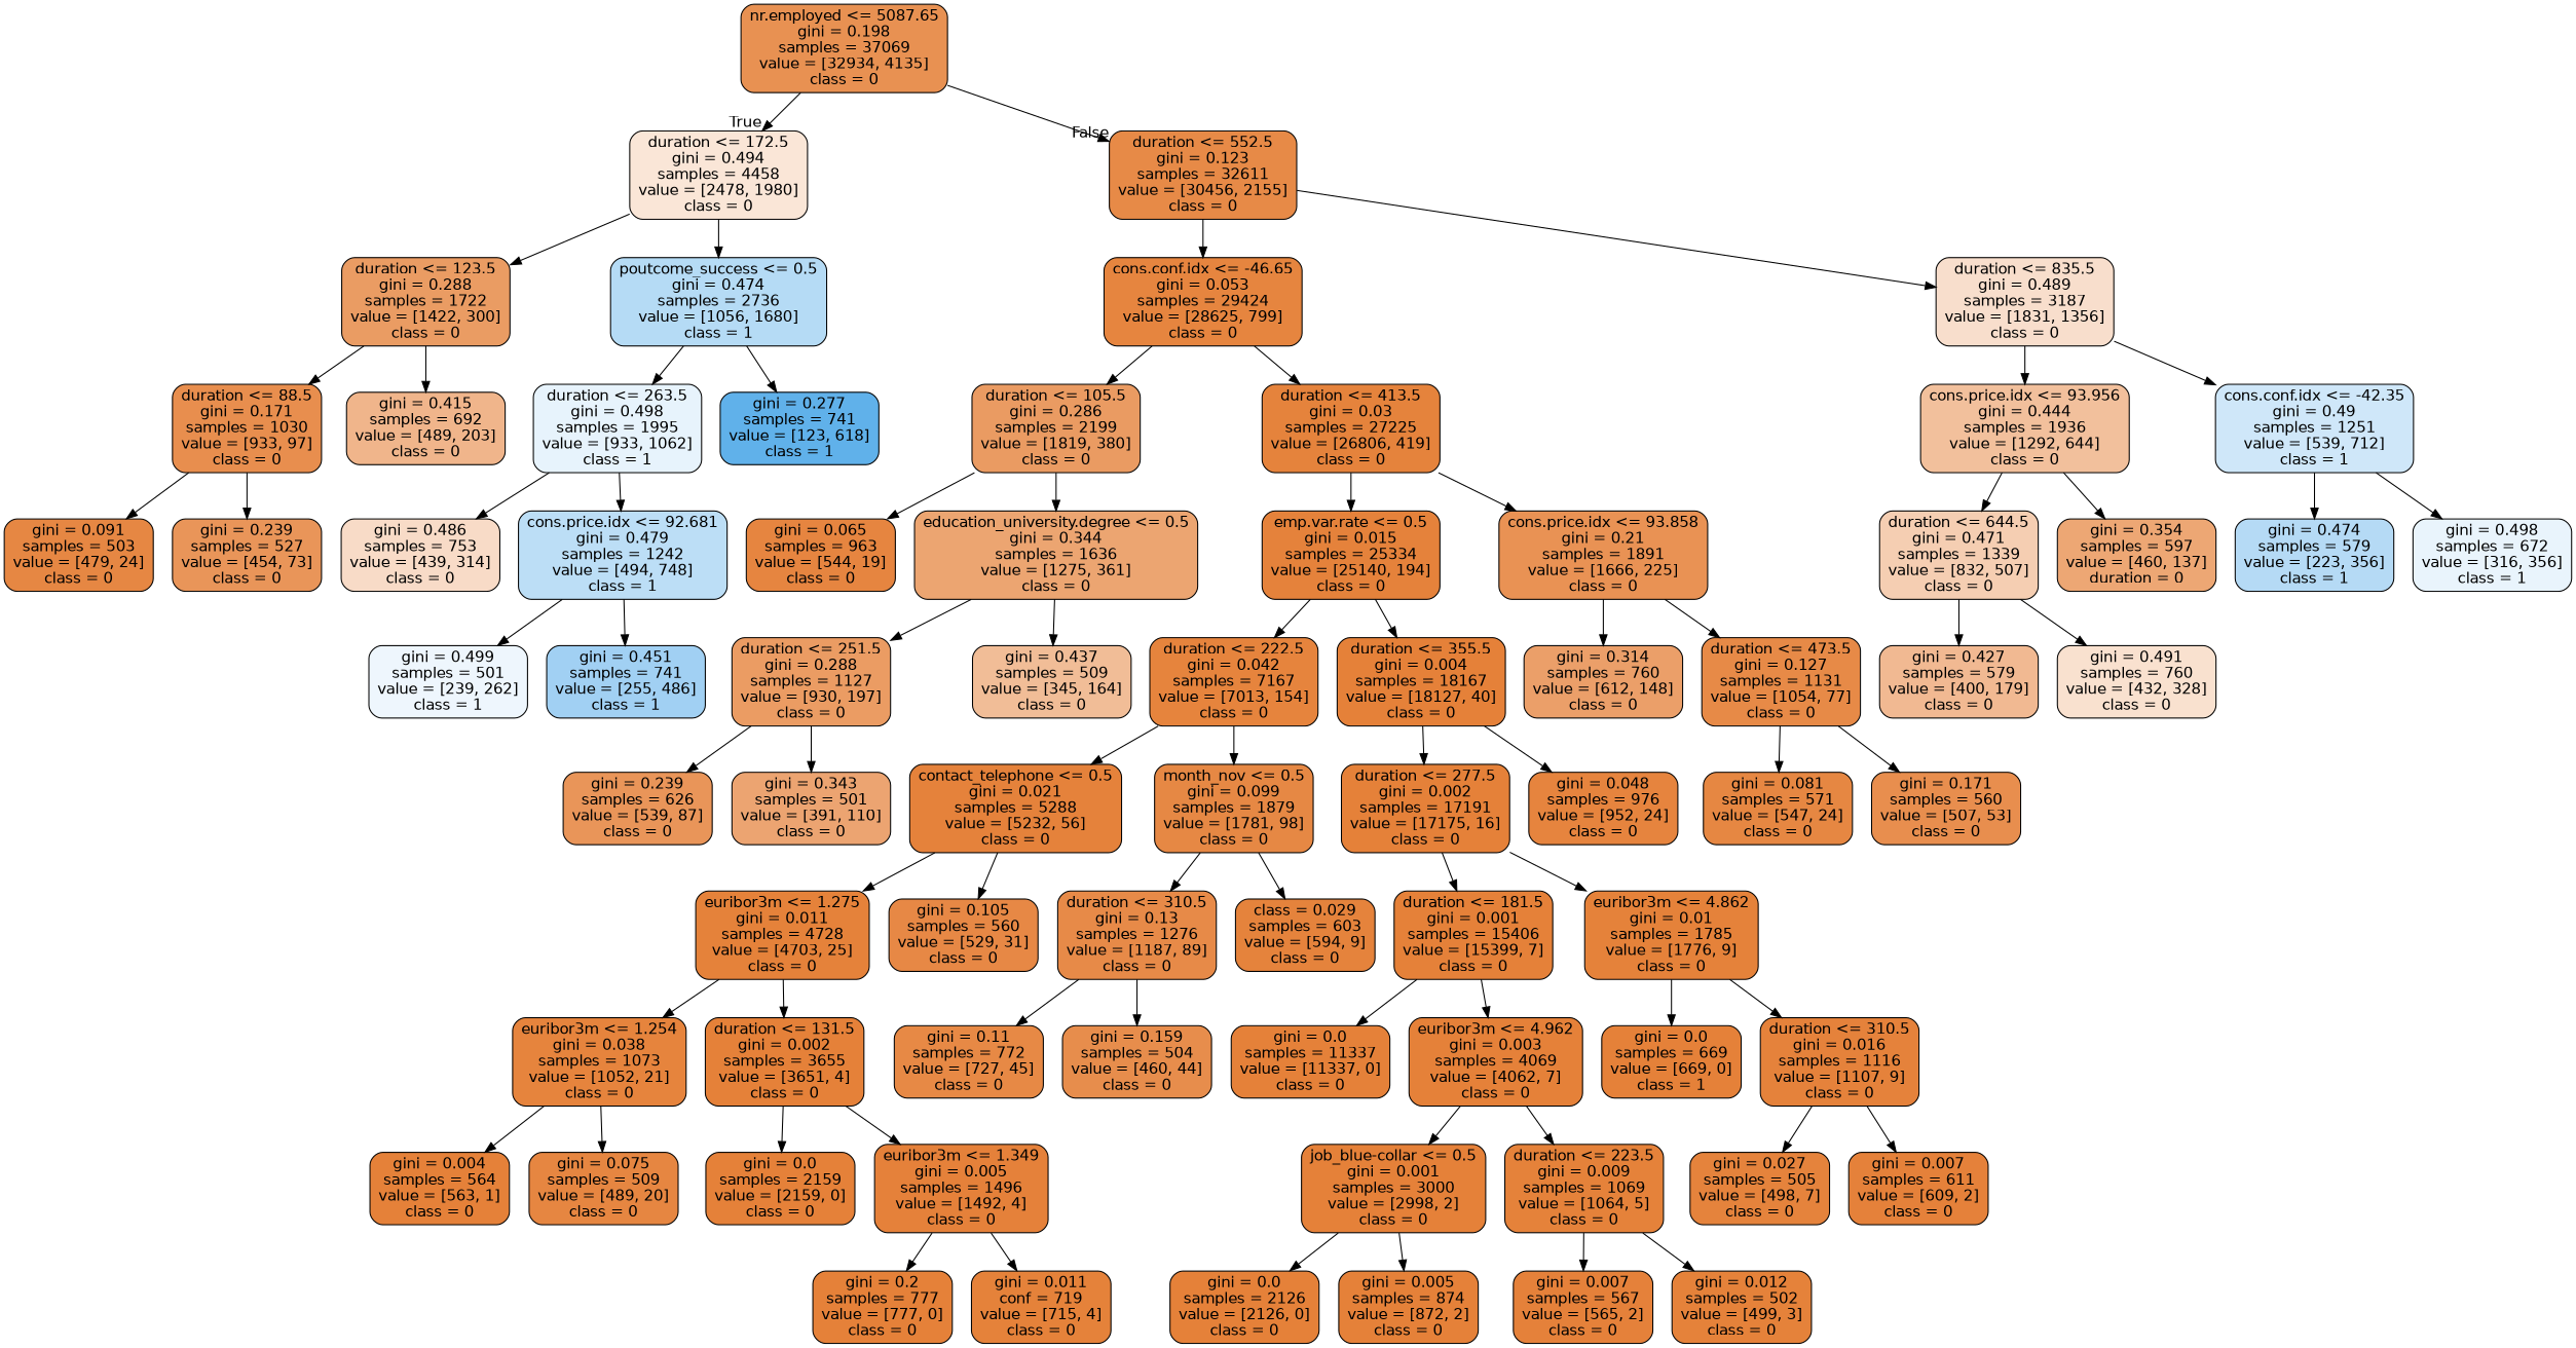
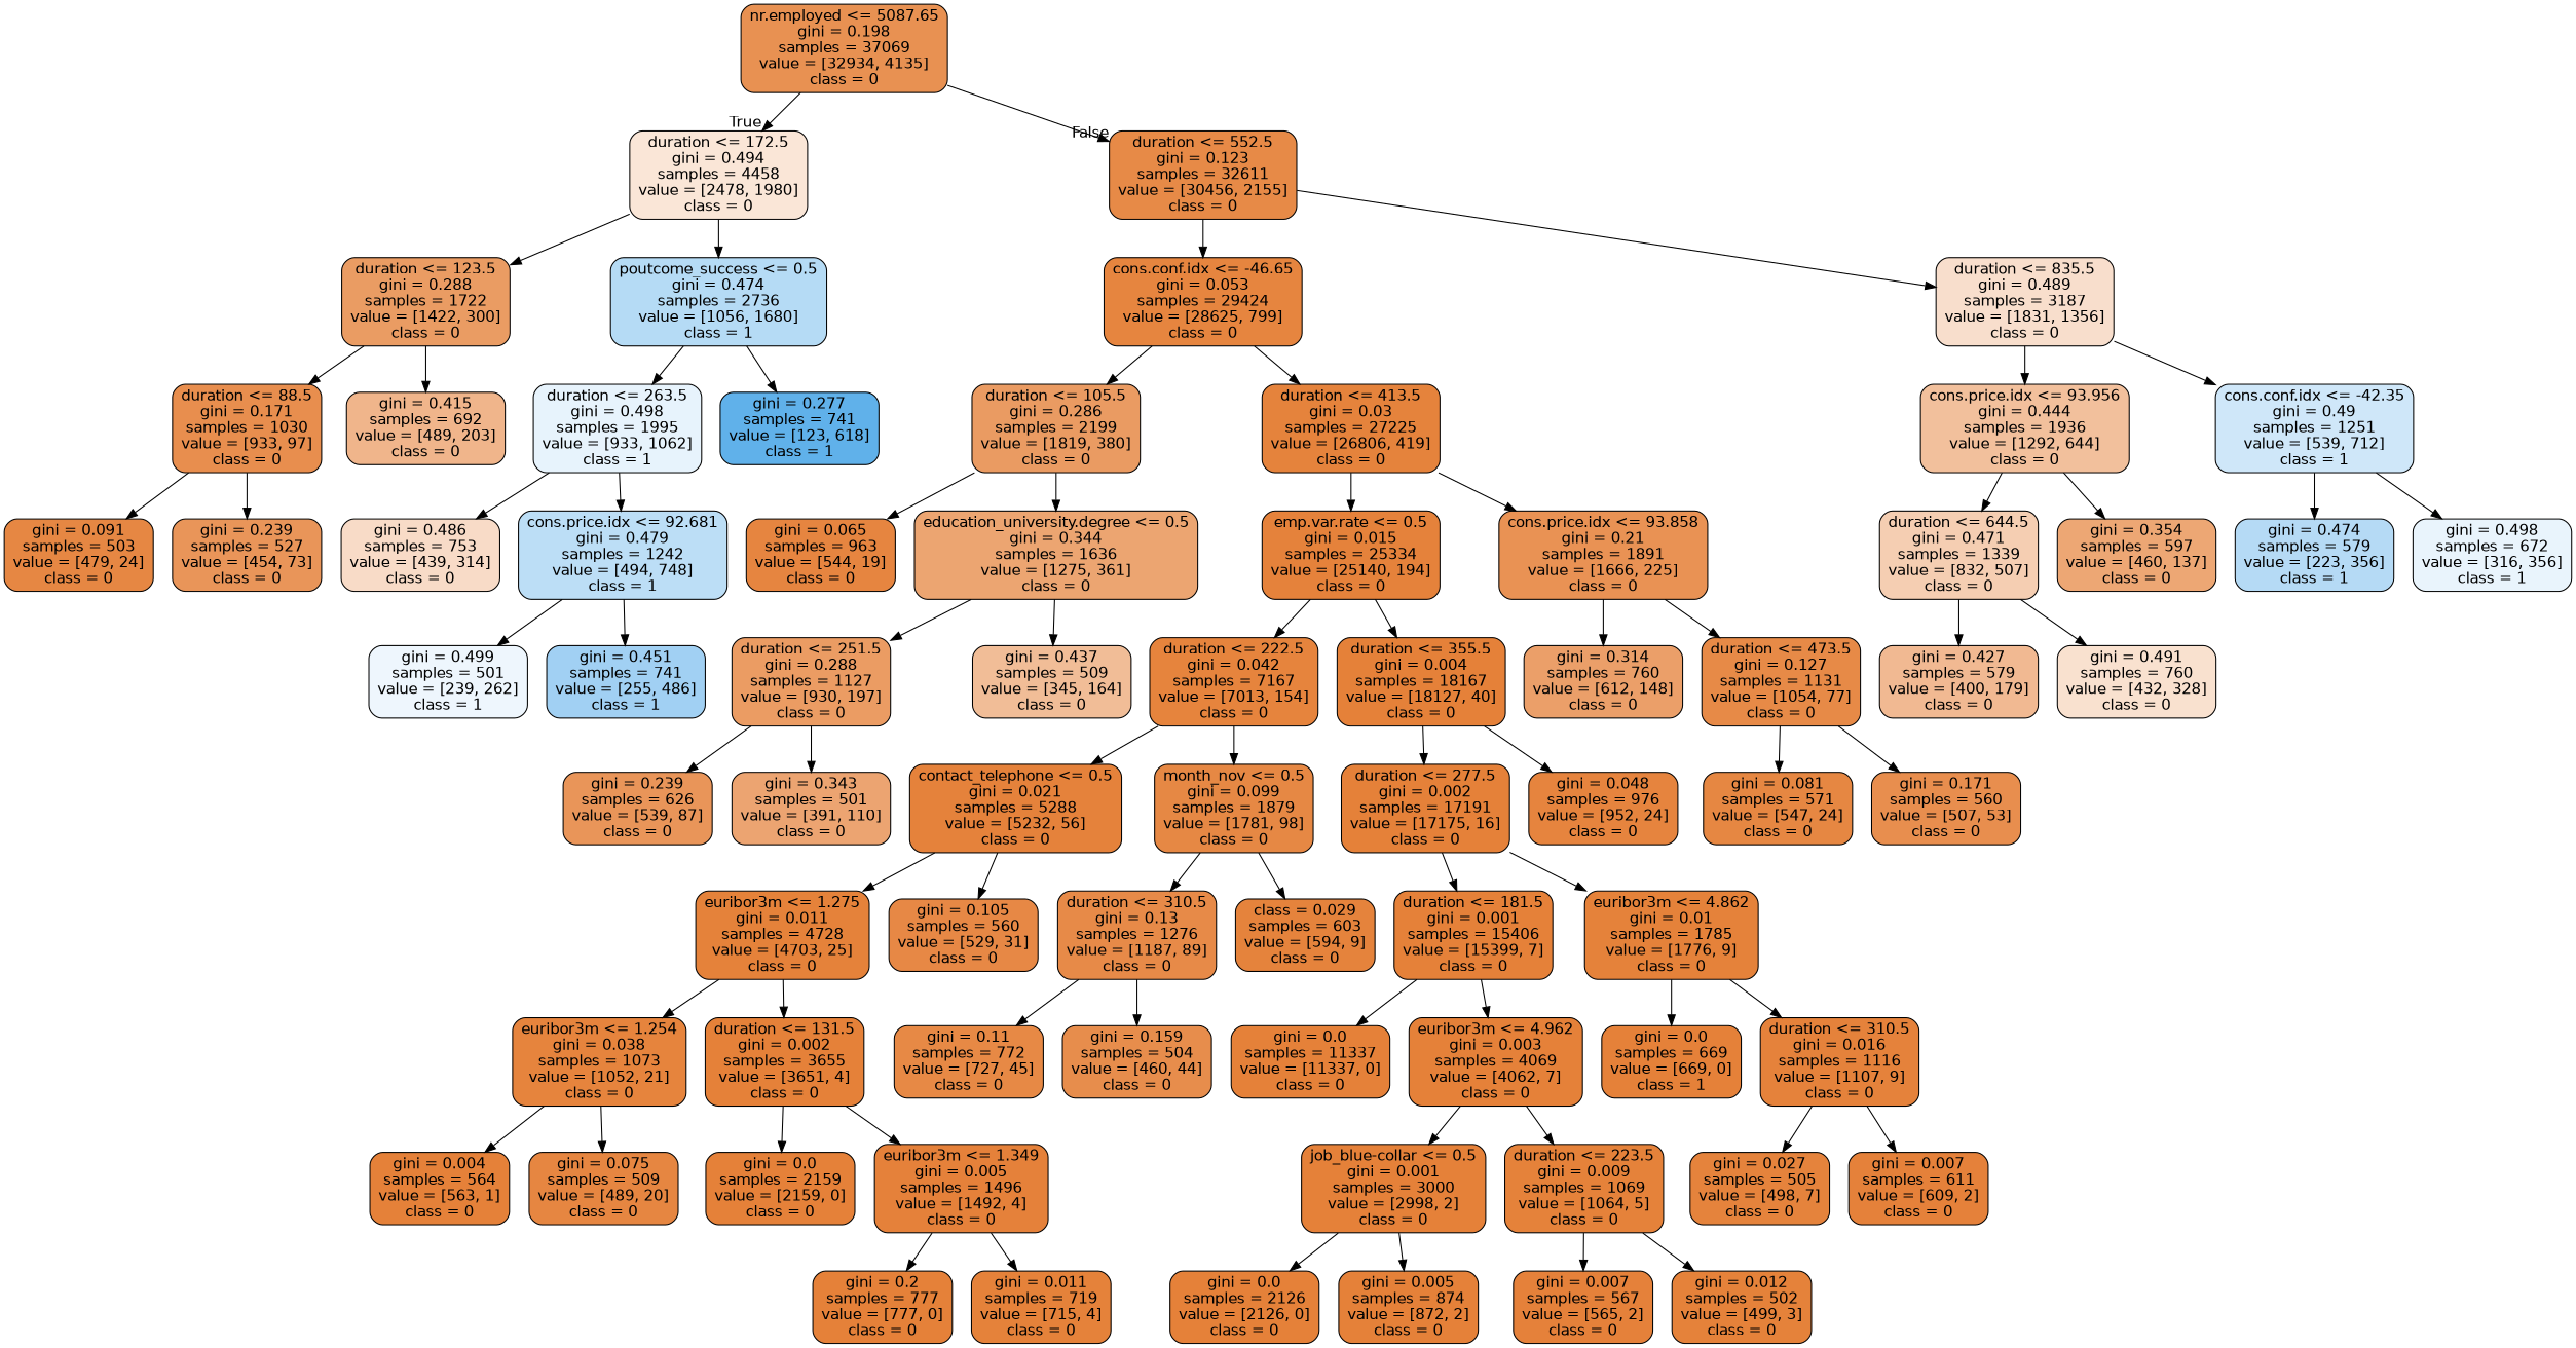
  digraph {
    node [color=black fillcolor="#e58139" fontname=helvetica shape=box style="filled, rounded"]
    edge [fontname=helvetica]
    n1 [fillcolor="#e89152" label="nr.employed <= 5087.65\ngini = 0.198\nsamples = 37069\nvalue = [32934, 4135]\nclass = 0"]
    n2 [fillcolor="#fae6d7" label="duration <= 172.5\ngini = 0.494\nsamples = 4458\nvalue = [2478, 1980]\nclass = 0"]
    n3 [fillcolor="#e78a47" label="duration <= 552.5\ngini = 0.123\nsamples = 32611\nvalue = [30456, 2155]\nclass = 0"]
    n4 [fillcolor="#ea9c63" label="duration <= 123.5\ngini = 0.288\nsamples = 1722\nvalue = [1422, 300]\nclass = 0"]
    n5 [fillcolor="#b5dbf5" label="poutcome_success <= 0.5\ngini = 0.474\nsamples = 2736\nvalue = [1056, 1680]\nclass = 1"]
    n6 [fillcolor="#e6853f" label="cons.conf.idx <= -46.65\ngini = 0.053\nsamples = 29424\nvalue = [28625, 799]\nclass = 0"]
    n7 [fillcolor="#f8decc" label="duration <= 835.5\ngini = 0.489\nsamples = 3187\nvalue = [1831, 1356]\nclass = 0"]
    n8 [fillcolor="#e88e4e" label="duration <= 88.5\ngini = 0.171\nsamples = 1030\nvalue = [933, 97]\nclass = 0"]
    n9 [fillcolor="#f0b58b" label="gini = 0.415\nsamples = 692\nvalue = [489, 203]\nclass = 0"]
    n10 [fillcolor="#e7f3fc" label="duration <= 263.5\ngini = 0.498\nsamples = 1995\nvalue = [933, 1062]\nclass = 1"]
    n11 [fillcolor="#60b1ea" label="gini = 0.277\nsamples = 741\nvalue = [123, 618]\nclass = 1"]
    n12 [fillcolor="#e68743" label="gini = 0.091\nsamples = 503\nvalue = [479, 24]\nclass = 0"]
    n13 [fillcolor="#e99559" label="gini = 0.239\nsamples = 527\nvalue = [454, 73]\nclass = 0"]
    n14 [fillcolor="#f8dbc7" label="gini = 0.486\nsamples = 753\nvalue = [439, 314]\nclass = 0"]
    n15 [fillcolor="#bcdef6" label="cons.price.idx <= 92.681\ngini = 0.479\nsamples = 1242\nvalue = [494, 748]\nclass = 1"]
    n16 [fillcolor="#eef6fd" label="gini = 0.499\nsamples = 501\nvalue = [239, 262]\nclass = 1"]
    n17 [fillcolor="#a1d0f3" label="gini = 0.451\nsamples = 741\nvalue = [255, 486]\nclass = 1"]
    n18 [fillcolor="#ea9b62" label="duration <= 105.5\ngini = 0.286\nsamples = 2199\nvalue = [1819, 380]\nclass = 0"]
    n19 [fillcolor="#e5833c" label="duration <= 413.5\ngini = 0.03\nsamples = 27225\nvalue = [26806, 419]\nclass = 0"]
    n20 [fillcolor="#f2c09c" label="cons.price.idx <= 93.956\ngini = 0.444\nsamples = 1936\nvalue = [1292, 644]\nclass = 0"]
    n21 [fillcolor="#cfe7f9" label="cons.conf.idx <= -42.35\ngini = 0.49\nsamples = 1251\nvalue = [539, 712]\nclass = 1"]
    n22 [fillcolor="#e68540" label="gini = 0.065\nsamples = 963\nvalue = [544, 19]\nclass = 0"]
    n23 [fillcolor="#eca571" label="education_university.degree <= 0.5\ngini = 0.344\nsamples = 1636\nvalue = [1275, 361]\nclass = 0"]
    n24 [fillcolor="#e5823b" label="emp.var.rate <= 0.5\ngini = 0.015\nsamples = 25334\nvalue = [25140, 194]\nclass = 0"]
    n25 [fillcolor="#e99254" label="cons.price.idx <= 93.858\ngini = 0.21\nsamples = 1891\nvalue = [1666, 225]\nclass = 0"]
    n26 [fillcolor="#eb9c63" label="duration <= 251.5\ngini = 0.288\nsamples = 1127\nvalue = [930, 197]\nclass = 0"]
    n27 [fillcolor="#f1bd97" label="gini = 0.437\nsamples = 509\nvalue = [345, 164]\nclass = 0"]
    n28 [fillcolor="#e99559" label="gini = 0.239\nsamples = 626\nvalue = [539, 87]\nclass = 0"]
    n29 [fillcolor="#eca471" label="gini = 0.343\nsamples = 501\nvalue = [391, 110]\nclass = 0"]
    n30 [fillcolor="#e6843d" label="duration <= 222.5\ngini = 0.042\nsamples = 7167\nvalue = [7013, 154]\nclass = 0"]
    n31 [label="duration <= 355.5\ngini = 0.004\nsamples = 18167\nvalue = [18127, 40]\nclass = 0"]
    n32 [fillcolor="#eb9f69" label="gini = 0.314\nsamples = 760\nvalue = [612, 148]\nclass = 0"]
    n33 [fillcolor="#e78a47" label="duration <= 473.5\ngini = 0.127\nsamples = 1131\nvalue = [1054, 77]\nclass = 0"]
    n34 [fillcolor="#e5823b" label="contact_telephone <= 0.5\ngini = 0.021\nsamples = 5288\nvalue = [5232, 56]\nclass = 0"]
    n35 [fillcolor="#e68844" label="month_nov <= 0.5\ngini = 0.099\nsamples = 1879\nvalue = [1781, 98]\nclass = 0"]
    n36 [label="duration <= 277.5\ngini = 0.002\nsamples = 17191\nvalue = [17175, 16]\nclass = 0"]
    n37 [fillcolor="#e6843e" label="gini = 0.048\nsamples = 976\nvalue = [952, 24]\nclass = 0"]
    n38 [fillcolor="#e5823a" label="euribor3m <= 1.275\ngini = 0.011\nsamples = 4728\nvalue = [4703, 25]\nclass = 0"]
    n39 [fillcolor="#e78845" label="gini = 0.105\nsamples = 560\nvalue = [529, 31]\nclass = 0"]
    n40 [fillcolor="#e78a48" label="duration <= 310.5\ngini = 0.13\nsamples = 1276\nvalue = [1187, 89]\nclass = 0"]
    n41 [fillcolor="#e5833c" label="class = 0.029\nsamples = 603\nvalue = [594, 9]\nclass = 0"]
    n42 [fillcolor="#e6843d" label="euribor3m <= 1.254\ngini = 0.038\nsamples = 1073\nvalue = [1052, 21]\nclass = 0"]
    n43 [label="duration <= 131.5\ngini = 0.002\nsamples = 3655\nvalue = [3651, 4]\nclass = 0"]
    n44 [label="gini = 0.004\nsamples = 564\nvalue = [563, 1]\nclass = 0"]
    n45 [fillcolor="#e68641" label="gini = 0.075\nsamples = 509\nvalue = [489, 20]\nclass = 0"]
    n46 [label="gini = 0.0\nsamples = 2159\nvalue = [2159, 0]\nclass = 0"]
    n47 [fillcolor="#e5813a" label="euribor3m <= 1.349\ngini = 0.005\nsamples = 1496\nvalue = [1492, 4]\nclass = 0"]
    n48 [label="gini = 0.2\nsamples = 777\nvalue = [777, 0]\nclass = 0"]
-   n49 [fillcolor="#e5823a" label="gini = 0.011\nconf = 719\nvalue = [715, 4]\nclass = 0"]
+   n49 [fillcolor="#e5823a" label="gini = 0.011\nsamples = 719\nvalue = [715, 4]\nclass = 0"]
    n50 [fillcolor="#e78945" label="gini = 0.11\nsamples = 772\nvalue = [727, 45]\nclass = 0"]
    n51 [fillcolor="#e78d4c" label="gini = 0.159\nsamples = 504\nvalue = [460, 44]\nclass = 0"]
    n52 [label="duration <= 181.5\ngini = 0.001\nsamples = 15406\nvalue = [15399, 7]\nclass = 0"]
    n53 [fillcolor="#e5823a" label="euribor3m <= 4.862\ngini = 0.01\nsamples = 1785\nvalue = [1776, 9]\nclass = 0"]
    n54 [label="gini = 0.0\nsamples = 11337\nvalue = [11337, 0]\nclass = 0"]
    n55 [label="euribor3m <= 4.962\ngini = 0.003\nsamples = 4069\nvalue = [4062, 7]\nclass = 0"]
    n56 [label="gini = 0.0\nsamples = 669\nvalue = [669, 0]\nclass = 1"]
    n57 [fillcolor="#e5823b" label="duration <= 310.5\ngini = 0.016\nsamples = 1116\nvalue = [1107, 9]\nclass = 0"]
    n58 [label="job_blue-collar <= 0.5\ngini = 0.001\nsamples = 3000\nvalue = [2998, 2]\nclass = 0"]
    n59 [fillcolor="#e5823a" label="duration <= 223.5\ngini = 0.009\nsamples = 1069\nvalue = [1064, 5]\nclass = 0"]
    n60 [label="gini = 0.0\nsamples = 2126\nvalue = [2126, 0]\nclass = 0"]
    n61 [label="gini = 0.005\nsamples = 874\nvalue = [872, 2]\nclass = 0"]
    n62 [fillcolor="#e5813a" label="gini = 0.007\nsamples = 567\nvalue = [565, 2]\nclass = 0"]
    n63 [fillcolor="#e5823a" label="gini = 0.012\nsamples = 502\nvalue = [499, 3]\nclass = 0"]
    n64 [fillcolor="#e5833c" label="gini = 0.027\nsamples = 505\nvalue = [498, 7]\nclass = 0"]
    n65 [fillcolor="#e5813a" label="gini = 0.007\nsamples = 611\nvalue = [609, 2]\nclass = 0"]
    n66 [fillcolor="#e68742" label="gini = 0.081\nsamples = 571\nvalue = [547, 24]\nclass = 0"]
    n67 [fillcolor="#e88e4e" label="gini = 0.171\nsamples = 560\nvalue = [507, 53]\nclass = 0"]
    n68 [fillcolor="#f5ceb2" label="duration <= 644.5\ngini = 0.471\nsamples = 1339\nvalue = [832, 507]\nclass = 0"]
-   n69 [fillcolor="#eda774" label="gini = 0.354\nsamples = 597\nvalue = [460, 137]\nduration = 0"]
+   n69 [fillcolor="#eda774" label="gini = 0.354\nsamples = 597\nvalue = [460, 137]\nclass = 0"]
    n70 [fillcolor="#b5daf5" label="gini = 0.474\nsamples = 579\nvalue = [223, 356]\nclass = 1"]
    n71 [fillcolor="#e9f4fc" label="gini = 0.498\nsamples = 672\nvalue = [316, 356]\nclass = 1"]
    n72 [fillcolor="#f1b992" label="gini = 0.427\nsamples = 579\nvalue = [400, 179]\nclass = 0"]
    n73 [fillcolor="#f9e1cf" label="gini = 0.491\nsamples = 760\nvalue = [432, 328]\nclass = 0"]
    n1 -> n2 [headlabel=True labelangle=45 labeldistance=2.5]
    n1 -> n3 [headlabel=False labelangle=-45 labeldistance=2.5]
    n2 -> n4
    n2 -> n5
    n3 -> n6
    n3 -> n7
    n4 -> n8
    n4 -> n9
    n5 -> n10
    n5 -> n11
    n6 -> n18
    n6 -> n19
    n7 -> n20
    n7 -> n21
    n8 -> n12
    n8 -> n13
    n10 -> n14
    n10 -> n15
    n15 -> n16
    n15 -> n17
    n18 -> n22
    n18 -> n23
    n19 -> n24
    n19 -> n25
    n20 -> n68
    n20 -> n69
    n21 -> n70
    n21 -> n71
    n23 -> n26
    n23 -> n27
    n24 -> n30
    n24 -> n31
    n25 -> n32
    n25 -> n33
    n26 -> n28
    n26 -> n29
    n30 -> n34
    n30 -> n35
    n31 -> n36
    n31 -> n37
    n33 -> n66
    n33 -> n67
    n34 -> n38
    n34 -> n39
    n35 -> n40
    n35 -> n41
    n36 -> n52
    n36 -> n53
    n38 -> n42
    n38 -> n43
    n40 -> n50
    n40 -> n51
    n42 -> n44
    n42 -> n45
    n43 -> n46
    n43 -> n47
    n47 -> n48
    n47 -> n49
    n52 -> n54
    n52 -> n55
    n53 -> n56
    n53 -> n57
    n55 -> n58
    n55 -> n59
    n57 -> n64
    n57 -> n65
    n58 -> n60
    n58 -> n61
    n59 -> n62
    n59 -> n63
    n68 -> n72
    n68 -> n73
  }
